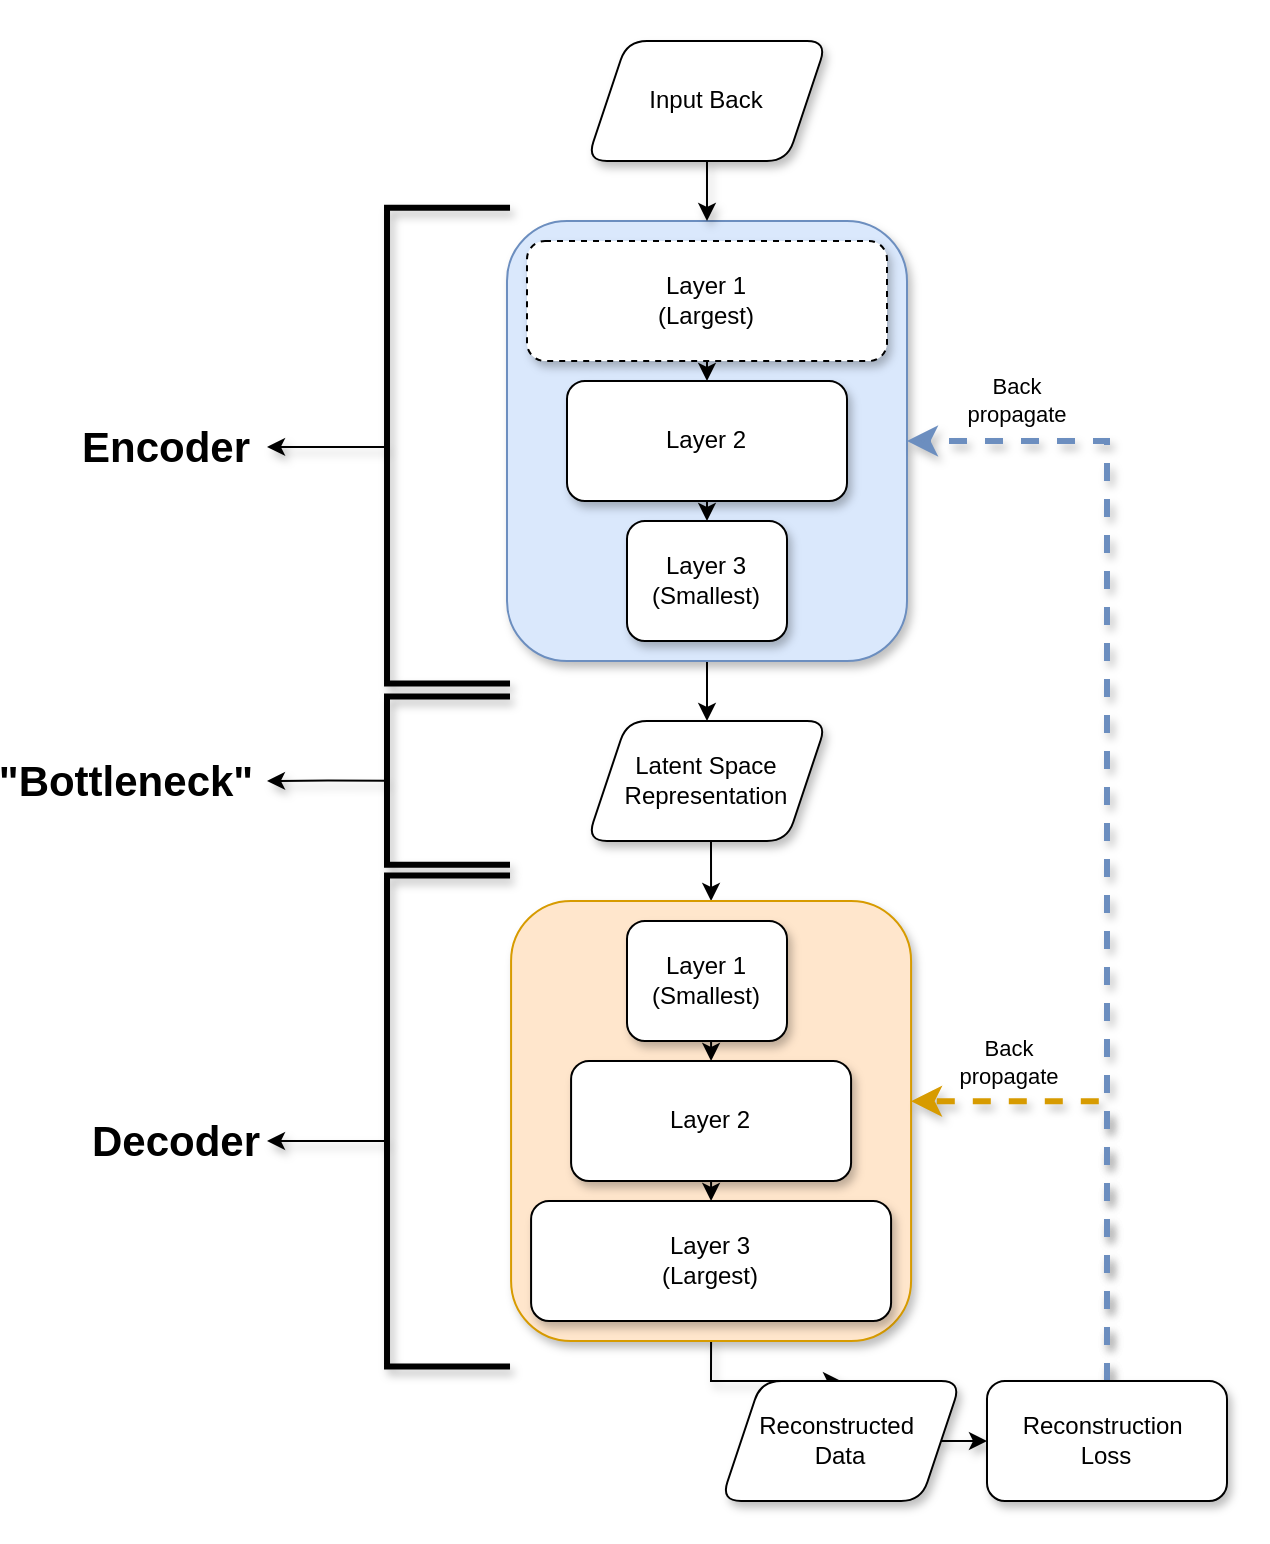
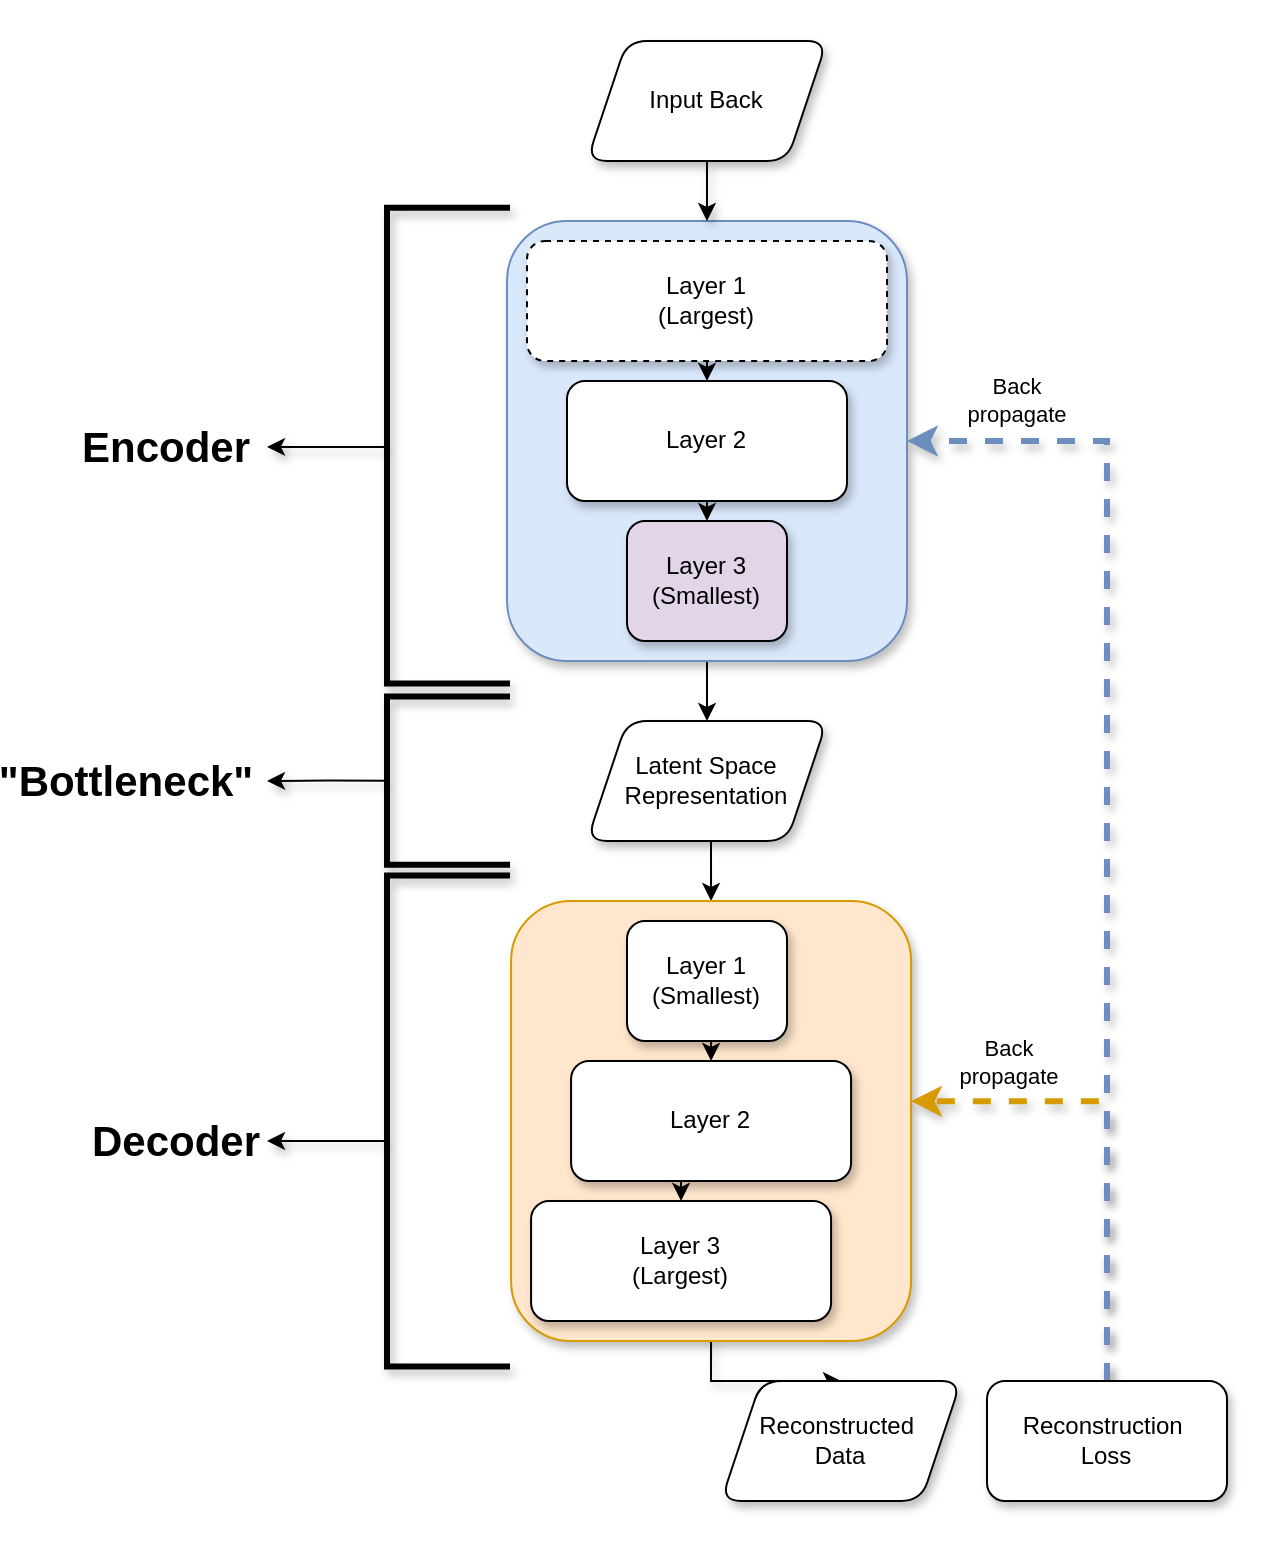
  <mxCell id="0" />
  <mxCell id="1" parent="0" />
  <mxCell id="2" style="edgeStyle=orthogonalEdgeStyle;rounded=0;orthogonalLoop=1;jettySize=auto;html=1;exitX=0.5;exitY=0;exitDx=0;exitDy=0;entryX=0.5;entryY=0;entryDx=0;entryDy=0;" parent="1" source="4" target="6" edge="1"><mxGeometry relative="1" as="geometry" /></mxCell>
  <mxCell id="3" style="edgeStyle=orthogonalEdgeStyle;rounded=0;orthogonalLoop=1;jettySize=auto;html=1;exitX=0.5;exitY=1;exitDx=0;exitDy=0;entryX=0.5;entryY=0;entryDx=0;entryDy=0;" parent="1" source="4" target="13" edge="1"><mxGeometry relative="1" as="geometry" /></mxCell>
  <mxCell id="4" value="" style="rounded=1;whiteSpace=wrap;html=1;fillColor=#dae8fc;strokeColor=#6c8ebf;shadow=1;" parent="1" vertex="1"><mxGeometry x="250" y="110" width="200" height="220" as="geometry" /></mxCell>
  <mxCell id="5" style="edgeStyle=orthogonalEdgeStyle;rounded=0;orthogonalLoop=1;jettySize=auto;html=1;exitX=0.5;exitY=1;exitDx=0;exitDy=0;entryX=0.5;entryY=0;entryDx=0;entryDy=0;" parent="1" source="6" target="8" edge="1"><mxGeometry relative="1" as="geometry" /></mxCell>
  <mxCell id="6" value="Layer 1&lt;div&gt;(Largest)&lt;/div&gt;" style="rounded=1;whiteSpace=wrap;html=1;shadow=1;dashed=1;" parent="1" vertex="1"><mxGeometry x="260" y="120" width="180" height="60" as="geometry" /></mxCell>
  <mxCell id="7" style="edgeStyle=orthogonalEdgeStyle;rounded=0;orthogonalLoop=1;jettySize=auto;html=1;exitX=0.5;exitY=1;exitDx=0;exitDy=0;entryX=0.5;entryY=0;entryDx=0;entryDy=0;" parent="1" source="8" target="9" edge="1"><mxGeometry relative="1" as="geometry" /></mxCell>
  <mxCell id="8" value="Layer 2" style="rounded=1;whiteSpace=wrap;html=1;shadow=1;" parent="1" vertex="1"><mxGeometry x="280" y="190" width="140" height="60" as="geometry" /></mxCell>
- <mxCell id="9" value="&lt;div&gt;Layer 3&lt;/div&gt;&lt;div&gt;(Smallest)&lt;/div&gt;" style="rounded=1;whiteSpace=wrap;html=1;shadow=1;" parent="1" vertex="1"><mxGeometry x="310" y="260" width="80" height="60" as="geometry" /></mxCell>
+ <mxCell id="9" value="&lt;div&gt;Layer 3&lt;/div&gt;&lt;div&gt;(Smallest)&lt;/div&gt;" style="rounded=1;whiteSpace=wrap;html=1;shadow=1;fillColor=#e1d5e7;" parent="1" vertex="1"><mxGeometry x="310" y="260" width="80" height="60" as="geometry" /></mxCell>
  <mxCell id="10" style="edgeStyle=orthogonalEdgeStyle;rounded=0;orthogonalLoop=1;jettySize=auto;html=1;exitX=0.5;exitY=1;exitDx=0;exitDy=0;entryX=0.5;entryY=0;entryDx=0;entryDy=0;shadow=1;" parent="1" source="11" target="4" edge="1"><mxGeometry relative="1" as="geometry" /></mxCell>
  <mxCell id="11" value="Input Back" style="shape=parallelogram;perimeter=parallelogramPerimeter;whiteSpace=wrap;html=1;fixedSize=1;shadow=1;rounded=1;" parent="1" vertex="1"><mxGeometry x="290" y="20" width="120" height="60" as="geometry" /></mxCell>
  <mxCell id="12" style="edgeStyle=orthogonalEdgeStyle;rounded=0;orthogonalLoop=1;jettySize=auto;html=1;exitX=0.5;exitY=1;exitDx=0;exitDy=0;entryX=0.5;entryY=0;entryDx=0;entryDy=0;" parent="1" source="13" target="15" edge="1"><mxGeometry relative="1" as="geometry" /></mxCell>
  <mxCell id="13" value="Latent Space Representation" style="shape=parallelogram;perimeter=parallelogramPerimeter;whiteSpace=wrap;html=1;fixedSize=1;shadow=1;rounded=1;" parent="1" vertex="1"><mxGeometry x="290" y="360" width="120" height="60" as="geometry" /></mxCell>
  <mxCell id="14" style="edgeStyle=orthogonalEdgeStyle;rounded=0;orthogonalLoop=1;jettySize=auto;html=1;exitX=0.5;exitY=1;exitDx=0;exitDy=0;entryX=0.5;entryY=0;entryDx=0;entryDy=0;shadow=1;" parent="1" source="15" target="21" edge="1"><mxGeometry relative="1" as="geometry" /></mxCell>
  <mxCell id="15" value="" style="rounded=1;whiteSpace=wrap;html=1;fillColor=#ffe6cc;strokeColor=#d79b00;shadow=1;" parent="1" vertex="1"><mxGeometry x="252.04" y="450" width="200" height="220" as="geometry" /></mxCell>
- <mxCell id="16" value="Layer 3&lt;div&gt;(Largest)&lt;/div&gt;" style="rounded=1;whiteSpace=wrap;html=1;shadow=1;" parent="1" vertex="1"><mxGeometry x="262.04" y="600" width="180" height="60" as="geometry" /></mxCell>
+ <mxCell id="16" value="Layer 3&lt;div&gt;(Largest)&lt;/div&gt;" style="rounded=1;whiteSpace=wrap;html=1;shadow=1;" parent="1" vertex="1"><mxGeometry x="262.04" y="600" width="150" height="60" as="geometry" /></mxCell>
  <mxCell id="17" style="edgeStyle=orthogonalEdgeStyle;rounded=0;orthogonalLoop=1;jettySize=auto;html=1;exitX=0.5;exitY=1;exitDx=0;exitDy=0;entryX=0.5;entryY=0;entryDx=0;entryDy=0;" parent="1" source="18" target="16" edge="1"><mxGeometry relative="1" as="geometry" /></mxCell>
  <mxCell id="18" value="Layer 2" style="rounded=1;whiteSpace=wrap;html=1;shadow=1;" parent="1" vertex="1"><mxGeometry x="282.04" y="530" width="140" height="60" as="geometry" /></mxCell>
  <mxCell id="19" style="edgeStyle=orthogonalEdgeStyle;rounded=0;orthogonalLoop=1;jettySize=auto;html=1;exitX=0.5;exitY=1;exitDx=0;exitDy=0;entryX=0.5;entryY=0;entryDx=0;entryDy=0;" parent="1" target="18" edge="1"><mxGeometry relative="1" as="geometry"><mxPoint x="352.04" y="520" as="sourcePoint" /></mxGeometry></mxCell>
- <mxCell id="20" style="edgeStyle=orthogonalEdgeStyle;rounded=0;orthogonalLoop=1;jettySize=auto;html=1;exitX=1;exitY=0.5;exitDx=0;exitDy=0;entryX=0;entryY=0.5;entryDx=0;entryDy=0;shadow=1;" parent="1" source="21" target="34" edge="1"><mxGeometry relative="1" as="geometry" /></mxCell>
  <mxCell id="21" value="Reconstructed&amp;nbsp;&lt;div&gt;Data&lt;/div&gt;" style="shape=parallelogram;perimeter=parallelogramPerimeter;whiteSpace=wrap;html=1;fixedSize=1;shadow=1;rounded=1;" parent="1" vertex="1"><mxGeometry x="357.04" y="690" width="120" height="60" as="geometry" /></mxCell>
  <mxCell id="22" value="" style="shape=partialRectangle;whiteSpace=wrap;html=1;bottom=1;right=1;left=1;top=0;fillColor=none;routingCenterX=-0.5;rotation=90;strokeWidth=3;shadow=1;" parent="1" vertex="1"><mxGeometry x="101.1" y="192.34" width="237.82" height="60" as="geometry" /></mxCell>
  <mxCell id="23" value="" style="shape=partialRectangle;whiteSpace=wrap;html=1;bottom=1;right=1;left=1;top=0;fillColor=none;routingCenterX=-0.5;rotation=90;strokeWidth=3;shadow=1;" parent="1" vertex="1"><mxGeometry x="97.26" y="530" width="245.5" height="60" as="geometry" /></mxCell>
  <mxCell id="24" style="edgeStyle=orthogonalEdgeStyle;rounded=0;orthogonalLoop=1;jettySize=auto;html=1;exitX=0.5;exitY=1;exitDx=0;exitDy=0;shadow=1;" parent="1" source="25" edge="1"><mxGeometry relative="1" as="geometry"><mxPoint x="130" y="390" as="targetPoint" /></mxGeometry></mxCell>
  <mxCell id="25" value="" style="shape=partialRectangle;whiteSpace=wrap;html=1;bottom=1;right=1;left=1;top=0;fillColor=none;routingCenterX=-0.5;rotation=90;strokeWidth=3;shadow=1;" parent="1" vertex="1"><mxGeometry x="177.97" y="359.84" width="84.07" height="60" as="geometry" /></mxCell>
  <mxCell id="26" value="Layer 1&lt;div&gt;(Smallest)&lt;/div&gt;" style="rounded=1;whiteSpace=wrap;html=1;shadow=1;" parent="1" vertex="1"><mxGeometry x="310" y="460" width="80" height="60" as="geometry" /></mxCell>
  <mxCell id="27" value="&lt;b&gt;&lt;font style=&quot;font-size: 21px;&quot;&gt;Encoder&lt;/font&gt;&lt;/b&gt;" style="text;strokeColor=none;align=center;fillColor=none;html=1;verticalAlign=middle;whiteSpace=wrap;rounded=0;" parent="1" vertex="1"><mxGeometry x="50" y="208.44" width="60" height="30" as="geometry" /></mxCell>
  <mxCell id="28" value="&lt;b&gt;&lt;font style=&quot;font-size: 21px;&quot;&gt;&quot;Bottleneck&quot;&lt;/font&gt;&lt;/b&gt;" style="text;strokeColor=none;align=center;fillColor=none;html=1;verticalAlign=middle;whiteSpace=wrap;rounded=0;" parent="1" vertex="1"><mxGeometry x="30" y="374.84" width="60" height="30" as="geometry" /></mxCell>
  <mxCell id="29" style="edgeStyle=orthogonalEdgeStyle;rounded=0;orthogonalLoop=1;jettySize=auto;html=1;exitX=0.5;exitY=1;exitDx=0;exitDy=0;shadow=1;" parent="1" edge="1"><mxGeometry relative="1" as="geometry"><mxPoint x="130" y="570" as="targetPoint" /><mxPoint x="190" y="570" as="sourcePoint" /></mxGeometry></mxCell>
  <mxCell id="30" value="&lt;b&gt;&lt;font style=&quot;font-size: 21px;&quot;&gt;Decoder&lt;/font&gt;&lt;/b&gt;" style="text;strokeColor=none;align=center;fillColor=none;html=1;verticalAlign=middle;whiteSpace=wrap;rounded=0;" parent="1" vertex="1"><mxGeometry x="20" y="530" width="130" height="80" as="geometry" /></mxCell>
  <mxCell id="31" style="edgeStyle=orthogonalEdgeStyle;rounded=0;orthogonalLoop=1;jettySize=auto;html=1;exitX=0.5;exitY=0;exitDx=0;exitDy=0;entryX=1;entryY=0.455;entryDx=0;entryDy=0;entryPerimeter=0;fillColor=#ffe6cc;strokeColor=#d79b00;dashed=1;shadow=1;strokeWidth=3;" parent="1" source="34" target="15" edge="1"><mxGeometry relative="1" as="geometry"><mxPoint x="550" y="550" as="targetPoint" /></mxGeometry></mxCell>
  <mxCell id="32" style="edgeStyle=orthogonalEdgeStyle;rounded=0;orthogonalLoop=1;jettySize=auto;html=1;exitX=0.5;exitY=0;exitDx=0;exitDy=0;entryX=1;entryY=0.5;entryDx=0;entryDy=0;fillColor=#dae8fc;strokeColor=#6c8ebf;dashed=1;shadow=1;strokeWidth=3;" parent="1" source="34" target="4" edge="1"><mxGeometry relative="1" as="geometry" /></mxCell>
  <mxCell id="33" value="Back&lt;div&gt;propagate&lt;/div&gt;" style="edgeLabel;html=1;align=center;verticalAlign=middle;resizable=0;points=[];" parent="32" vertex="1" connectable="0"><mxGeometry x="-0.246" y="-5" relative="1" as="geometry"><mxPoint x="-55" y="55" as="offset" /></mxGeometry></mxCell>
  <mxCell id="34" value="Reconstruction&amp;nbsp;&lt;div&gt;Loss&lt;/div&gt;" style="rounded=1;whiteSpace=wrap;html=1;shadow=1;" parent="1" vertex="1"><mxGeometry x="490" y="690" width="120" height="60" as="geometry" /></mxCell>
  <mxCell id="35" value="Back&lt;div&gt;propagate&lt;/div&gt;" style="edgeLabel;html=1;align=center;verticalAlign=middle;resizable=0;points=[];" parent="1" vertex="1" connectable="0"><mxGeometry x="510" y="220" as="geometry"><mxPoint x="-6" y="-21" as="offset" /></mxGeometry></mxCell>
  <mxCell id="36" style="edgeStyle=orthogonalEdgeStyle;rounded=0;orthogonalLoop=1;jettySize=auto;html=1;exitX=0.5;exitY=1;exitDx=0;exitDy=0;shadow=1;" parent="1" edge="1"><mxGeometry relative="1" as="geometry"><mxPoint x="130" y="222.94" as="targetPoint" /><mxPoint x="190" y="222.94" as="sourcePoint" /></mxGeometry></mxCell>
